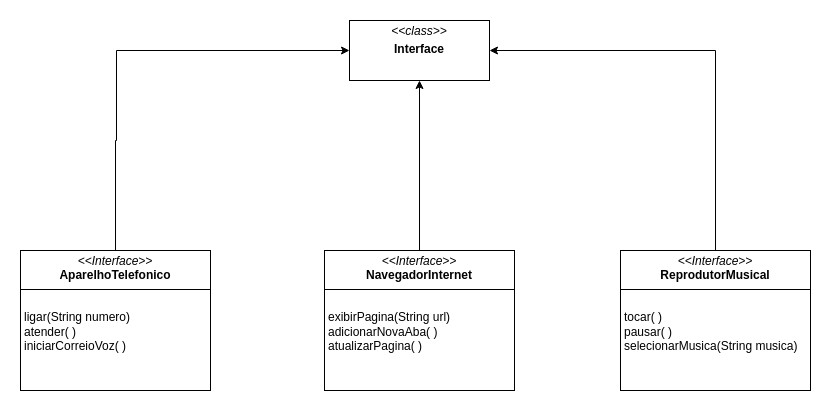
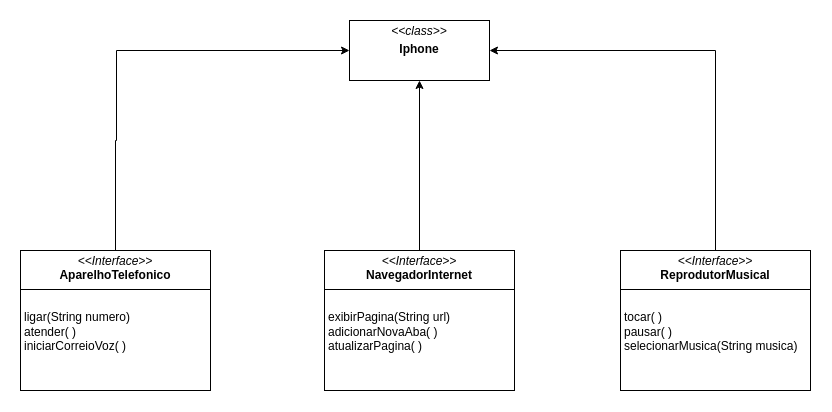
  <mxCell id="0" />
  <mxCell id="1" parent="0" />
- <mxCell id="2" value="&lt;p style=&quot;margin:0px;margin-top:4px;text-align:center;&quot;&gt;&lt;i&gt;&amp;lt;&amp;lt;class&amp;gt;&amp;gt;&lt;/i&gt;&lt;br&gt;&lt;/p&gt;&lt;p style=&quot;margin:0px;margin-top:4px;text-align:center;&quot;&gt;&lt;b&gt;Interface&lt;/b&gt;&lt;br&gt;&lt;/p&gt;" style="verticalAlign=top;align=left;overflow=fill;html=1;whiteSpace=wrap;" vertex="1" parent="1"><mxGeometry x="349" y="20" width="140" height="60" as="geometry" /></mxCell>
+ <mxCell id="2" value="&lt;p style=&quot;margin:0px;margin-top:4px;text-align:center;&quot;&gt;&lt;i&gt;&amp;lt;&amp;lt;class&amp;gt;&amp;gt;&lt;/i&gt;&lt;br&gt;&lt;/p&gt;&lt;p style=&quot;margin:0px;margin-top:4px;text-align:center;&quot;&gt;&lt;b&gt;Iphone&lt;/b&gt;&lt;br&gt;&lt;/p&gt;" style="verticalAlign=top;align=left;overflow=fill;html=1;whiteSpace=wrap;" vertex="1" parent="1"><mxGeometry x="349" y="20" width="140" height="60" as="geometry" /></mxCell>
  <mxCell id="3" style="edgeStyle=orthogonalEdgeStyle;rounded=0;orthogonalLoop=1;jettySize=auto;html=1;entryX=0;entryY=0.5;entryDx=0;entryDy=0;" edge="1" parent="1" source="4" target="2"><mxGeometry relative="1" as="geometry"><mxPoint x="115" y="30" as="targetPoint" /><Array as="points"><mxPoint x="115" y="140" /><mxPoint x="116" y="140" /><mxPoint x="116" y="50" /></Array></mxGeometry></mxCell>
  <mxCell id="4" value="&lt;p style=&quot;margin:0px;margin-top:4px;text-align:center;&quot;&gt;&lt;i&gt;&amp;lt;&amp;lt;Interface&amp;gt;&amp;gt;&lt;/i&gt;&lt;br&gt;&lt;b&gt;AparelhoTelefonico&lt;/b&gt;&lt;/p&gt;&lt;hr size=&quot;1&quot; style=&quot;border-style:solid;&quot;&gt;&lt;p style=&quot;margin:0px;margin-left:4px;&quot;&gt;&lt;br&gt;ligar(String numero)&lt;/p&gt;&lt;p style=&quot;margin:0px;margin-left:4px;&quot;&gt;atender( )&lt;/p&gt;&lt;p style=&quot;margin:0px;margin-left:4px;&quot;&gt;iniciarCorreioVoz( )&lt;/p&gt;" style="verticalAlign=top;align=left;overflow=fill;html=1;whiteSpace=wrap;" vertex="1" parent="1"><mxGeometry x="20" y="250" width="190" height="140" as="geometry" /></mxCell>
  <mxCell id="5" style="edgeStyle=orthogonalEdgeStyle;rounded=0;orthogonalLoop=1;jettySize=auto;html=1;entryX=0.5;entryY=1;entryDx=0;entryDy=0;" edge="1" parent="1" source="6" target="2"><mxGeometry relative="1" as="geometry" /></mxCell>
  <mxCell id="6" value="&lt;p style=&quot;margin:0px;margin-top:4px;text-align:center;&quot;&gt;&lt;i&gt;&amp;lt;&amp;lt;Interface&amp;gt;&amp;gt;&lt;/i&gt;&lt;br&gt;&lt;b&gt;NavegadorInternet&lt;/b&gt;&lt;/p&gt;&lt;hr size=&quot;1&quot; style=&quot;border-style:solid;&quot;&gt;&lt;p style=&quot;margin:0px;margin-left:4px;&quot;&gt;&lt;br&gt;&lt;/p&gt;&lt;p style=&quot;margin:0px;margin-left:4px;&quot;&gt;exibirPagina(String url)&lt;br&gt;adicionarNovaAba( )&lt;/p&gt;&lt;p style=&quot;margin:0px;margin-left:4px;&quot;&gt;atualizarPagina( )&lt;/p&gt;" style="verticalAlign=top;align=left;overflow=fill;html=1;whiteSpace=wrap;" vertex="1" parent="1"><mxGeometry x="324" y="250" width="190" height="140" as="geometry" /></mxCell>
  <mxCell id="7" style="edgeStyle=orthogonalEdgeStyle;rounded=0;orthogonalLoop=1;jettySize=auto;html=1;" edge="1" parent="1" source="8" target="2"><mxGeometry relative="1" as="geometry"><mxPoint x="650" y="70" as="targetPoint" /><Array as="points"><mxPoint x="715" y="50" /></Array></mxGeometry></mxCell>
  <mxCell id="8" value="&lt;p style=&quot;margin:0px;margin-top:4px;text-align:center;&quot;&gt;&lt;i&gt;&amp;lt;&amp;lt;Interface&amp;gt;&amp;gt;&lt;/i&gt;&lt;br&gt;&lt;b&gt;ReprodutorMusical&lt;/b&gt;&lt;/p&gt;&lt;hr size=&quot;1&quot; style=&quot;border-style:solid;&quot;&gt;&lt;p style=&quot;margin:0px;margin-left:4px;&quot;&gt;&lt;br&gt;&lt;/p&gt;&lt;p style=&quot;margin:0px;margin-left:4px;&quot;&gt;tocar( )&lt;/p&gt;&lt;p style=&quot;margin:0px;margin-left:4px;&quot;&gt;pausar( )&lt;/p&gt;&lt;p style=&quot;margin:0px;margin-left:4px;&quot;&gt;selecionarMusica(String musica)&lt;/p&gt;" style="verticalAlign=top;align=left;overflow=fill;html=1;whiteSpace=wrap;" vertex="1" parent="1"><mxGeometry x="620" y="250" width="190" height="140" as="geometry" /></mxCell>
